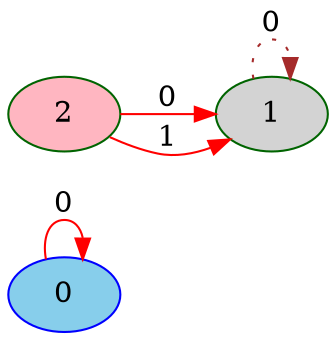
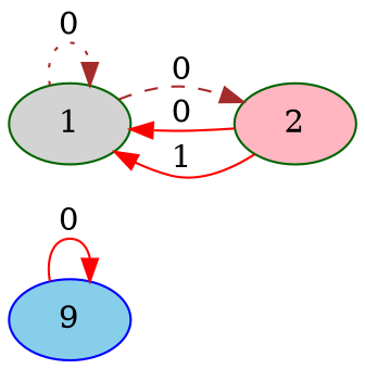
  digraph {
    rankdir=LR
    node [color=darkgreen style=filled]
    edge [color=red style=solid]
-   0 [color=blue fillcolor=skyblue]
+   0 [color=blue fillcolor=skyblue label=9]
    1 [fillcolor=lightgrey]
    2 [fillcolor=lightpink]
    0 -> 0 [label=0]
    1 -> 1 [color=brown label=0 style=dotted]
+   1 -> 2 [color=brown label=0 style=dashed]
    2 -> 1 [label=0]
    2 -> 1 [label=1]
  }
